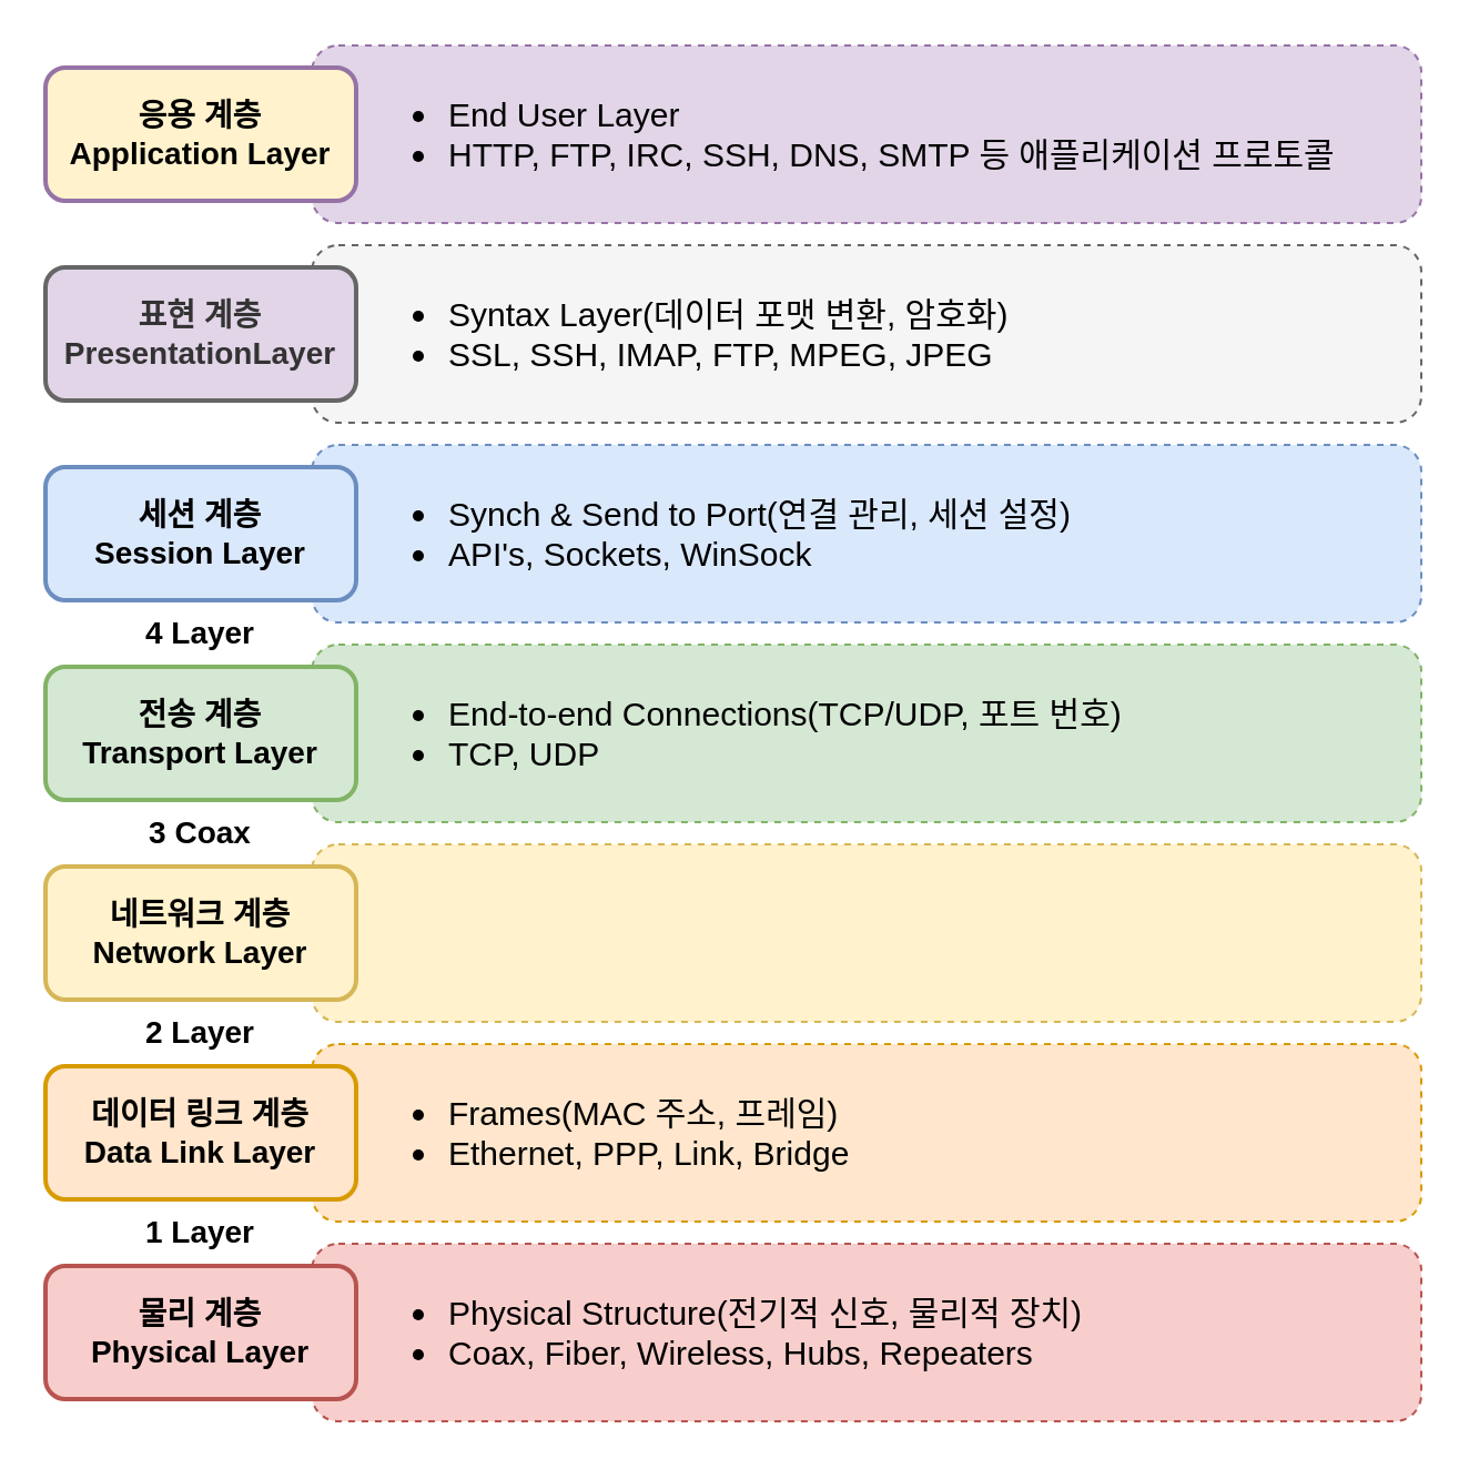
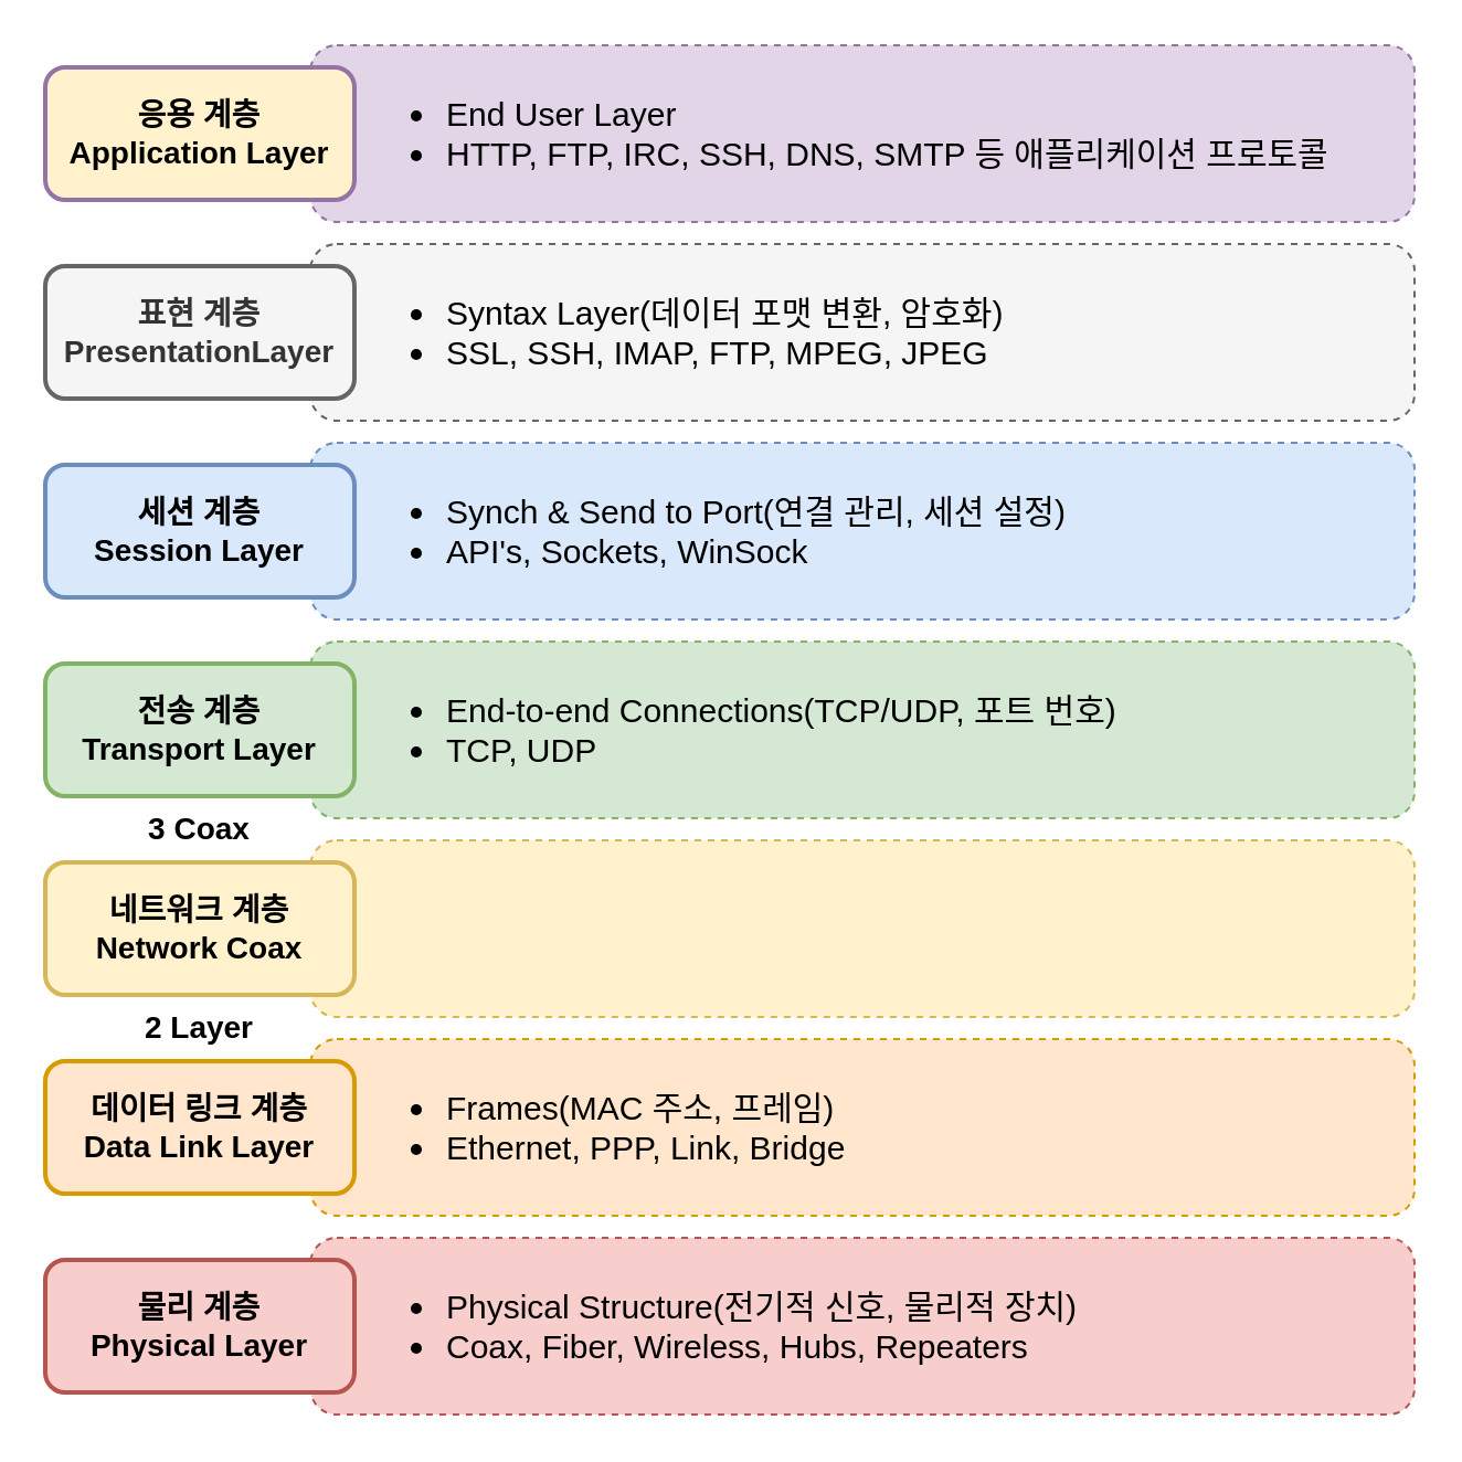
  <mxCell id="0" />
  <mxCell id="1" parent="0" />
  <mxCell id="2" value="" style="rounded=1;whiteSpace=wrap;html=1;fillColor=#e1d5e7;strokeColor=#9673a6;dashed=1;" vertex="1" parent="1"><mxGeometry x="140" y="20" width="500" height="80" as="geometry" /></mxCell>
  <mxCell id="3" value="" style="rounded=1;whiteSpace=wrap;html=1;fillColor=#f5f5f5;fontColor=#333333;strokeColor=#666666;dashed=1;" vertex="1" parent="1"><mxGeometry x="140" y="110" width="500" height="80" as="geometry" /></mxCell>
  <mxCell id="4" value="&lt;ul style=&quot;font-size: 15px;&quot;&gt;&lt;li style=&quot;font-size: 15px;&quot;&gt;Syntax Layer(데이터 포맷 변환, 암호화)&lt;/li&gt;&lt;li style=&quot;font-size: 15px;&quot;&gt;SSL, SSH, IMAP, FTP, MPEG, JPEG&lt;/li&gt;&lt;/ul&gt;" style="text;html=1;strokeColor=none;fillColor=none;align=left;verticalAlign=middle;whiteSpace=wrap;rounded=0;fontSize=15;" vertex="1" parent="3"><mxGeometry x="20" y="10" width="466" height="60" as="geometry" /></mxCell>
  <mxCell id="5" value="" style="rounded=1;whiteSpace=wrap;html=1;fillColor=#dae8fc;strokeColor=#6c8ebf;dashed=1;" vertex="1" parent="1"><mxGeometry x="140" y="200" width="500" height="80" as="geometry" /></mxCell>
  <mxCell id="6" value="&lt;ul style=&quot;font-size: 15px;&quot;&gt;&lt;li style=&quot;font-size: 15px;&quot;&gt;Synch &amp;amp; Send to Port(연결 관리, 세션 설정)&lt;/li&gt;&lt;li style=&quot;font-size: 15px;&quot;&gt;API's, Sockets, WinSock&lt;/li&gt;&lt;/ul&gt;" style="text;html=1;strokeColor=none;fillColor=none;align=left;verticalAlign=middle;whiteSpace=wrap;rounded=0;fontSize=15;" vertex="1" parent="5"><mxGeometry x="20" y="10" width="466" height="60" as="geometry" /></mxCell>
  <mxCell id="7" value="" style="rounded=1;whiteSpace=wrap;html=1;fillColor=#d5e8d4;strokeColor=#82b366;dashed=1;" vertex="1" parent="1"><mxGeometry x="140" y="290" width="500" height="80" as="geometry" /></mxCell>
  <mxCell id="8" value="&lt;ul style=&quot;font-size: 15px;&quot;&gt;&lt;li style=&quot;font-size: 15px;&quot;&gt;End-to-end Connections(TCP/UDP, 포트 번호)&lt;/li&gt;&lt;li style=&quot;font-size: 15px;&quot;&gt;TCP, UDP&lt;/li&gt;&lt;/ul&gt;" style="text;html=1;strokeColor=none;fillColor=none;align=left;verticalAlign=middle;whiteSpace=wrap;rounded=0;fontSize=15;" vertex="1" parent="7"><mxGeometry x="20" y="10" width="466" height="60" as="geometry" /></mxCell>
  <mxCell id="9" value="" style="rounded=1;whiteSpace=wrap;html=1;fillColor=#fff2cc;strokeColor=#d6b656;dashed=1;" vertex="1" parent="1"><mxGeometry x="140" y="380" width="500" height="80" as="geometry" /></mxCell>
  <mxCell id="10" value="" style="rounded=1;whiteSpace=wrap;html=1;fillColor=#ffe6cc;strokeColor=#d79b00;dashed=1;" vertex="1" parent="1"><mxGeometry x="140" y="470" width="500" height="80" as="geometry" /></mxCell>
  <mxCell id="11" value="&lt;ul style=&quot;font-size: 15px;&quot;&gt;&lt;li style=&quot;font-size: 15px;&quot;&gt;Frames(MAC 주소, 프레임)&lt;/li&gt;&lt;li style=&quot;font-size: 15px;&quot;&gt;Ethernet, PPP, Link, Bridge&lt;/li&gt;&lt;/ul&gt;" style="text;html=1;strokeColor=none;fillColor=none;align=left;verticalAlign=middle;whiteSpace=wrap;rounded=0;fontSize=15;" vertex="1" parent="10"><mxGeometry x="20" y="10" width="466" height="60" as="geometry" /></mxCell>
  <mxCell id="12" value="" style="rounded=1;whiteSpace=wrap;html=1;fillColor=#f8cecc;strokeColor=#b85450;dashed=1;" vertex="1" parent="1"><mxGeometry x="140" y="560" width="500" height="80" as="geometry" /></mxCell>
  <mxCell id="13" value="&lt;ul style=&quot;font-size: 15px;&quot;&gt;&lt;li style=&quot;font-size: 15px;&quot;&gt;Physical Structure(전기적 신호, 물리적 장치)&lt;/li&gt;&lt;li style=&quot;font-size: 15px;&quot;&gt;Coax, Fiber, Wireless, Hubs, Repeaters&lt;/li&gt;&lt;/ul&gt;" style="text;html=1;strokeColor=none;fillColor=none;align=left;verticalAlign=middle;whiteSpace=wrap;rounded=0;fontSize=15;" vertex="1" parent="12"><mxGeometry x="20" y="10" width="466" height="60" as="geometry" /></mxCell>
  <mxCell id="14" value="응용 계층&lt;br style=&quot;font-size: 14px;&quot;&gt;Application Layer" style="rounded=1;whiteSpace=wrap;html=1;fontStyle=1;fontSize=14;fillColor=#fff2cc;strokeColor=#9673a6;strokeWidth=2;" vertex="1" parent="1"><mxGeometry x="20" y="30" width="140" height="60" as="geometry" /></mxCell>
- <mxCell id="15" value="표현 계층&lt;br style=&quot;font-size: 14px;&quot;&gt;PresentationLayer" style="rounded=1;whiteSpace=wrap;html=1;fontStyle=1;fontSize=14;fillColor=#e1d5e7;fontColor=#333333;strokeColor=#666666;strokeWidth=2;" vertex="1" parent="1"><mxGeometry x="20" y="120" width="140" height="60" as="geometry" /></mxCell>
+ <mxCell id="15" value="표현 계층&lt;br style=&quot;font-size: 14px;&quot;&gt;PresentationLayer" style="rounded=1;whiteSpace=wrap;html=1;fontStyle=1;fontSize=14;fillColor=#f5f5f5;fontColor=#333333;strokeColor=#666666;strokeWidth=2;" vertex="1" parent="1"><mxGeometry x="20" y="120" width="140" height="60" as="geometry" /></mxCell>
  <mxCell id="16" value="세션 계층&lt;br style=&quot;font-size: 14px;&quot;&gt;Session Layer" style="rounded=1;whiteSpace=wrap;html=1;fontStyle=1;fontSize=14;fillColor=#dae8fc;strokeColor=#6c8ebf;strokeWidth=2;" vertex="1" parent="1"><mxGeometry x="20" y="210" width="140" height="60" as="geometry" /></mxCell>
  <mxCell id="17" value="전송 계층&lt;br style=&quot;font-size: 14px;&quot;&gt;Transport Layer" style="rounded=1;whiteSpace=wrap;html=1;fontStyle=1;fontSize=14;fillColor=#d5e8d4;strokeColor=#82b366;strokeWidth=2;" vertex="1" parent="1"><mxGeometry x="20" y="300" width="140" height="60" as="geometry" /></mxCell>
- <mxCell id="18" value="4 Layer" style="text;html=1;strokeColor=none;fillColor=none;align=center;verticalAlign=middle;whiteSpace=wrap;rounded=0;fontStyle=1;fontSize=14;" vertex="1" parent="1"><mxGeometry x="60" y="270" width="60" height="30" as="geometry" /></mxCell>
- <mxCell id="19" value="네트워크 계층&lt;br style=&quot;font-size: 14px;&quot;&gt;Network Layer" style="rounded=1;whiteSpace=wrap;html=1;fontStyle=1;fontSize=14;fillColor=#fff2cc;strokeColor=#d6b656;strokeWidth=2;" vertex="1" parent="1"><mxGeometry x="20" y="390" width="140" height="60" as="geometry" /></mxCell>
+ <mxCell id="19" value="네트워크 계층&lt;br style=&quot;font-size: 14px;&quot;&gt;Network Coax" style="rounded=1;whiteSpace=wrap;html=1;fontStyle=1;fontSize=14;fillColor=#fff2cc;strokeColor=#d6b656;strokeWidth=2;" vertex="1" parent="1"><mxGeometry x="20" y="390" width="140" height="60" as="geometry" /></mxCell>
  <mxCell id="20" value="3 Coax" style="text;html=1;strokeColor=none;fillColor=none;align=center;verticalAlign=middle;whiteSpace=wrap;rounded=0;fontStyle=1;fontSize=14;" vertex="1" parent="1"><mxGeometry x="60" y="360" width="60" height="30" as="geometry" /></mxCell>
  <mxCell id="21" value="데이터 링크 계층&lt;br style=&quot;font-size: 14px;&quot;&gt;Data Link Layer" style="rounded=1;whiteSpace=wrap;html=1;fontStyle=1;fontSize=14;fillColor=#ffe6cc;strokeColor=#d79b00;strokeWidth=2;" vertex="1" parent="1"><mxGeometry x="20" y="480" width="140" height="60" as="geometry" /></mxCell>
  <mxCell id="22" value="2 Layer" style="text;html=1;strokeColor=none;fillColor=none;align=center;verticalAlign=middle;whiteSpace=wrap;rounded=0;fontStyle=1;fontSize=14;" vertex="1" parent="1"><mxGeometry x="60" y="450" width="60" height="30" as="geometry" /></mxCell>
  <mxCell id="23" value="물리 계층&lt;br style=&quot;font-size: 14px;&quot;&gt;Physical Layer" style="rounded=1;whiteSpace=wrap;html=1;fontStyle=1;fontSize=14;fillColor=#f8cecc;strokeColor=#b85450;strokeWidth=2;" vertex="1" parent="1"><mxGeometry x="20" y="570" width="140" height="60" as="geometry" /></mxCell>
- <mxCell id="24" value="1 Layer" style="text;html=1;strokeColor=none;fillColor=none;align=center;verticalAlign=middle;whiteSpace=wrap;rounded=0;fontStyle=1;fontSize=14;" vertex="1" parent="1"><mxGeometry x="60" y="540" width="60" height="30" as="geometry" /></mxCell>
  <mxCell id="25" value="&lt;ul style=&quot;font-size: 15px;&quot;&gt;&lt;li style=&quot;font-size: 15px;&quot;&gt;End User Layer&lt;/li&gt;&lt;li style=&quot;font-size: 15px;&quot;&gt;HTTP, FTP, IRC, SSH, DNS, SMTP 등 애플리케이션 프로토콜&lt;/li&gt;&lt;/ul&gt;" style="text;html=1;strokeColor=none;fillColor=none;align=left;verticalAlign=middle;whiteSpace=wrap;rounded=0;fontSize=15;" vertex="1" parent="1"><mxGeometry x="160" y="30" width="466" height="60" as="geometry" /></mxCell>
